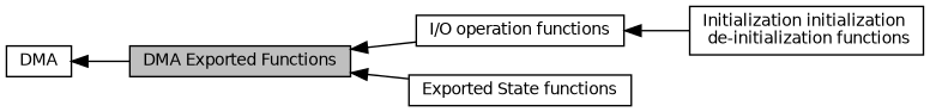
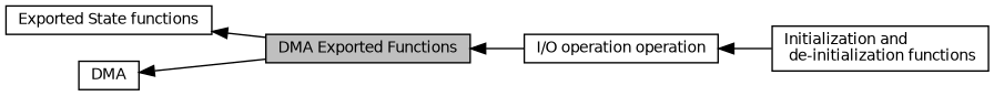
  digraph {
    rankdir=LR
    node [color=black fillcolor=white fontname=Helvetica fontsize=10 shape=box style=filled]
    edge [dir=back fontname=Helvetica fontsize=10 labelfontname=Helvetica labelfontsize=10 shape=plaintext style=solid]
-   n1 [height=0.2 label="Initialization initialization\l de-initialization functions" width=0.4]
-   n2 [height=0.2 label="I/O operation functions" width=0.4]
+   n1 [height=0.2 label="Initialization and\l de-initialization functions" width=0.4]
+   n2 [height=0.2 label="I/O operation operation" width=0.4]
    n3 [height=0.2 label="Exported State functions" width=0.4]
    n4 [height=0.2 label=DMA width=0.4]
    n5 [fillcolor=grey75 fontcolor=black height=0.2 label="DMA Exported Functions" width=0.4]
    n2 -> n1
    n4 -> n5
    n5 -> n2
-   n5 -> n3
+   n3 -> n5
  }
